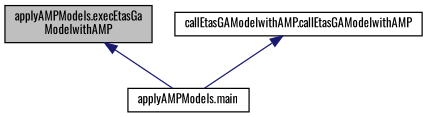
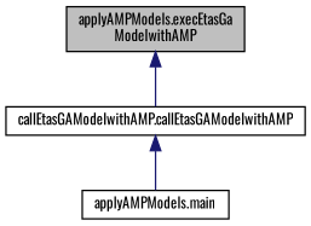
  digraph {
    fontname=Oswald
    rankdir=TB
    node [color=black fillcolor=white fontname=Oswald fontsize=10 shape=record style=filled]
    edge [color=midnightblue dir=back fontname=Oswald fontsize=10 labelfontname=Helvetica labelfontsize=10 style=solid]
    n1 [fillcolor=grey75 fontcolor=black height=0.2 label="applyAMPModels.execEtasGa\lModelwithAMP" width=0.4]
    n2 [height=0.2 label="callEtasGAModelwithAMP.callEtasGAModelwithAMP" width=0.4]
    n3 [height=0.2 label="applyAMPModels.main" width=0.4]
-   n1 -> n3
+   n1 -> n2
    n2 -> n3
  }
